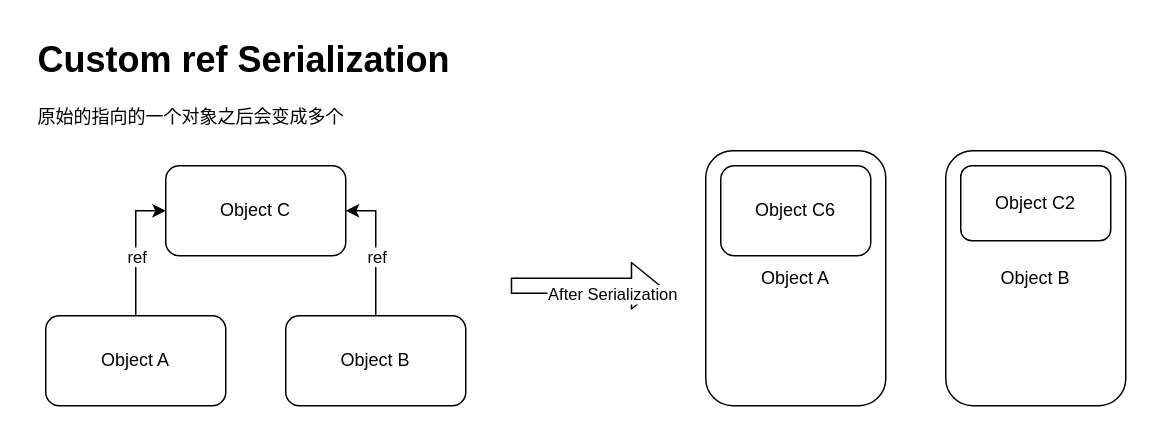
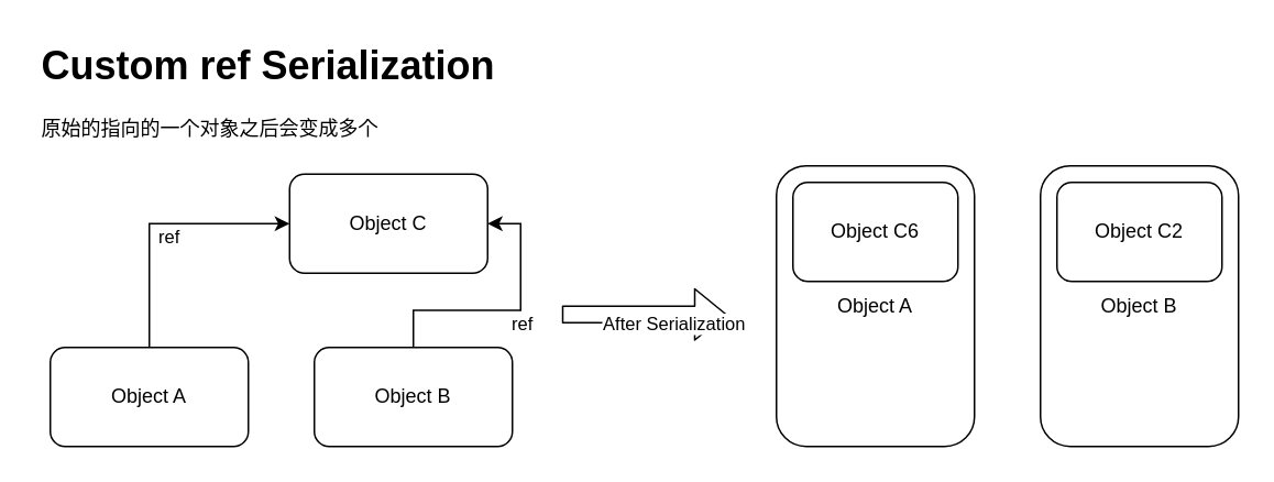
  <mxCell id="0" />
  <mxCell id="1" parent="0" />
  <mxCell id="2" style="edgeStyle=orthogonalEdgeStyle;rounded=0;orthogonalLoop=1;jettySize=auto;html=1;exitX=0.5;exitY=0;exitDx=0;exitDy=0;entryX=0;entryY=0.5;entryDx=0;entryDy=0;" parent="1" source="4" target="8" edge="1"><mxGeometry relative="1" as="geometry"><mxPoint x="140" y="130" as="targetPoint" /></mxGeometry></mxCell>
  <mxCell id="3" value="ref" style="edgeLabel;html=1;align=center;verticalAlign=middle;resizable=0;points=[];" parent="2" vertex="1" connectable="0"><mxGeometry x="0.067" y="1" relative="1" as="geometry"><mxPoint x="1" y="8" as="offset" /></mxGeometry></mxCell>
  <mxCell id="4" value="Object A" style="rounded=1;whiteSpace=wrap;html=1;" parent="1" vertex="1"><mxGeometry x="30" y="210" width="120" height="60" as="geometry" /></mxCell>
  <mxCell id="5" style="edgeStyle=orthogonalEdgeStyle;rounded=0;orthogonalLoop=1;jettySize=auto;html=1;exitX=0.5;exitY=0;exitDx=0;exitDy=0;entryX=1;entryY=0.5;entryDx=0;entryDy=0;" parent="1" source="7" target="8" edge="1"><mxGeometry relative="1" as="geometry" /></mxCell>
  <mxCell id="6" value="ref" style="edgeLabel;html=1;align=center;verticalAlign=middle;resizable=0;points=[];" parent="5" vertex="1" connectable="0"><mxGeometry x="0.156" relative="1" as="geometry"><mxPoint y="12" as="offset" /></mxGeometry></mxCell>
  <mxCell id="7" value="&lt;span&gt;Object B&lt;/span&gt;" style="rounded=1;whiteSpace=wrap;html=1;" parent="1" vertex="1"><mxGeometry x="190" y="210" width="120" height="60" as="geometry" /></mxCell>
- <mxCell id="8" value="&lt;span&gt;Object C&lt;/span&gt;" style="rounded=1;whiteSpace=wrap;html=1;" parent="1" vertex="1"><mxGeometry x="110" y="110" width="120" height="60" as="geometry" /></mxCell>
+ <mxCell id="8" value="&lt;span&gt;Object C&lt;/span&gt;" style="rounded=1;whiteSpace=wrap;html=1;" parent="1" vertex="1"><mxGeometry x="175" y="105" width="120" height="60" as="geometry" /></mxCell>
  <mxCell id="9" value="&lt;div&gt;&lt;span&gt;Object A&lt;/span&gt;&lt;br&gt;&lt;/div&gt;" style="rounded=1;whiteSpace=wrap;html=1;align=center;" parent="1" vertex="1"><mxGeometry x="470" y="100" width="120" height="170" as="geometry" /></mxCell>
  <mxCell id="10" value="&lt;span&gt;Object B&lt;/span&gt;" style="rounded=1;whiteSpace=wrap;html=1;" parent="1" vertex="1"><mxGeometry x="630" y="100" width="120" height="170" as="geometry" /></mxCell>
  <mxCell id="11" value="Object C6" style="rounded=1;whiteSpace=wrap;html=1;" parent="1" vertex="1"><mxGeometry x="480" y="110" width="100" height="60" as="geometry" /></mxCell>
- <mxCell id="12" value="&lt;span&gt;Object C2&lt;/span&gt;" style="rounded=1;whiteSpace=wrap;html=1;" parent="1" vertex="1"><mxGeometry x="640" y="110" width="100" height="50" as="geometry" /></mxCell>
+ <mxCell id="12" value="&lt;span&gt;Object C2&lt;/span&gt;" style="rounded=1;whiteSpace=wrap;html=1;" parent="1" vertex="1"><mxGeometry x="640" y="110" width="100" height="60" as="geometry" /></mxCell>
  <mxCell id="13" value="" style="shape=flexArrow;endArrow=classic;html=1;" parent="1" edge="1"><mxGeometry width="50" height="50" relative="1" as="geometry"><mxPoint x="340" y="190" as="sourcePoint" /><mxPoint x="440" y="190" as="targetPoint" /></mxGeometry></mxCell>
  <mxCell id="14" value="Text" style="edgeLabel;html=1;align=center;verticalAlign=middle;resizable=0;points=[];" parent="13" vertex="1" connectable="0"><mxGeometry x="0.3" y="-3" relative="1" as="geometry"><mxPoint as="offset" /></mxGeometry></mxCell>
  <mxCell id="15" value="After Serialization" style="edgeLabel;html=1;align=center;verticalAlign=middle;resizable=0;points=[];" parent="13" vertex="1" connectable="0"><mxGeometry x="0.34" y="-5" relative="1" as="geometry"><mxPoint as="offset" /></mxGeometry></mxCell>
  <mxCell id="16" value="&lt;h1&gt;Custom ref Serialization&lt;/h1&gt;&lt;p&gt;原始的指向的一个对象之后会变成多个&lt;/p&gt;" style="text;html=1;strokeColor=none;fillColor=none;spacing=5;spacingTop=-20;whiteSpace=wrap;overflow=hidden;rounded=0;" parent="1" vertex="1"><mxGeometry x="20" y="20" width="350" height="70" as="geometry" /></mxCell>
